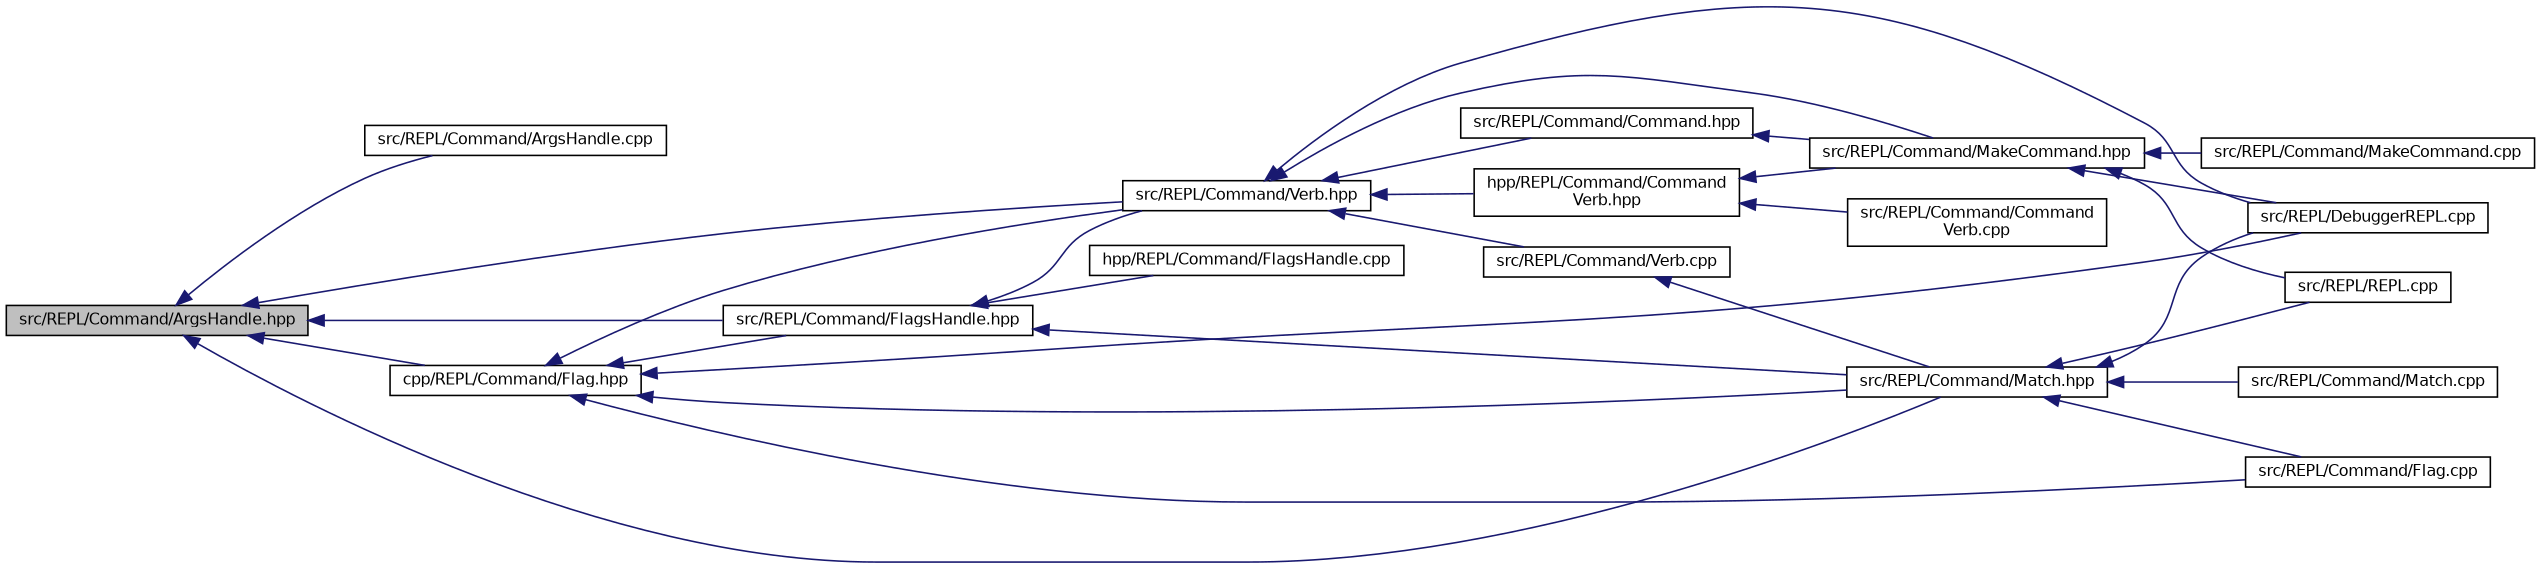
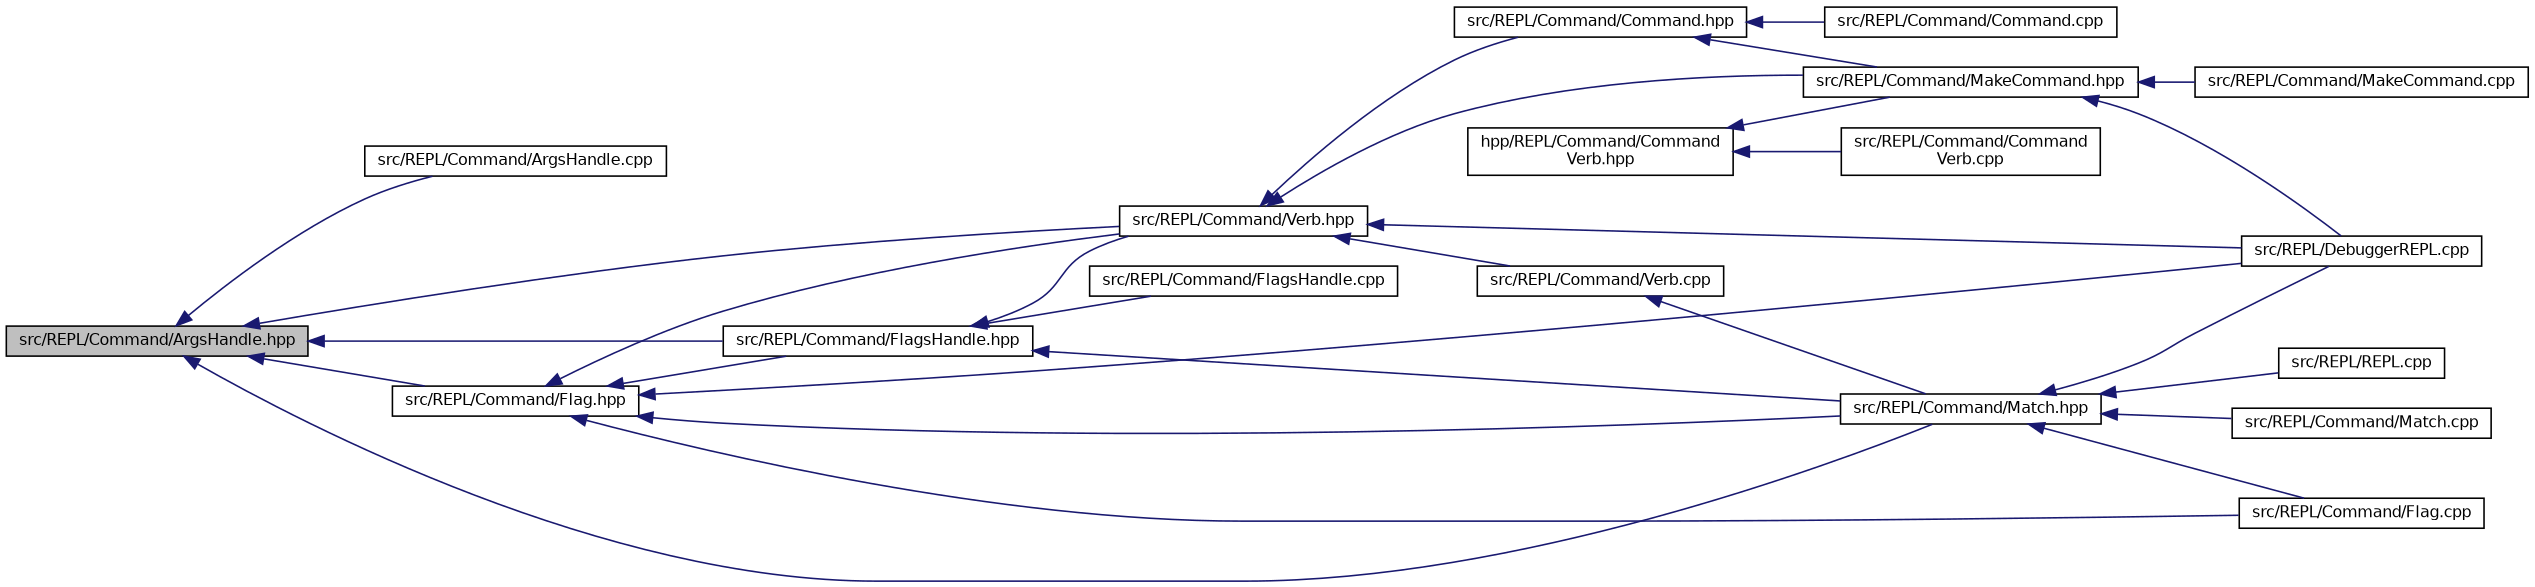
  digraph {
    rankdir=LR
    node [color=black fillcolor=white fontname=Helvetica fontsize=10 shape=record style=filled]
    edge [color=midnightblue dir=back fontname=Helvetica fontsize=10 labelfontname=Helvetica labelfontsize=10 style=solid]
    n1 [fillcolor=grey75 fontcolor=black height=0.2 label="src/REPL/Command/ArgsHandle.hpp" width=0.4]
    n2 [height=0.2 label="src/REPL/Command/ArgsHandle.cpp" width=0.4]
    n3 [height=0.2 label="src/REPL/Command/Verb.hpp" width=0.4]
-   n4 [height=0.2 label="cpp/REPL/Command/Flag.hpp" width=0.4]
+   n4 [height=0.2 label="src/REPL/Command/Flag.hpp" width=0.4]
    n5 [height=0.2 label="src/REPL/Command/FlagsHandle.hpp" width=0.4]
    n6 [height=0.2 label="src/REPL/Command/Match.hpp" width=0.4]
    n7 [height=0.2 label="src/REPL/Command/Command.hpp" width=0.4]
    n8 [height=0.2 label="src/REPL/Command/MakeCommand.hpp" width=0.4]
    n9 [height=0.2 label="src/REPL/DebuggerREPL.cpp" width=0.4]
    n10 [height=0.2 label="hpp/REPL/Command/Command\lVerb.hpp" width=0.4]
    n11 [height=0.2 label="src/REPL/Command/Verb.cpp" width=0.4]
    n12 [height=0.2 label="src/REPL/Command/Flag.cpp" width=0.4]
-   n13 [height=0.2 label="hpp/REPL/Command/FlagsHandle.cpp" width=0.4]
+   n13 [height=0.2 label="src/REPL/Command/FlagsHandle.cpp" width=0.4]
    n14 [height=0.2 label="src/REPL/REPL.cpp" width=0.4]
    n15 [height=0.2 label="src/REPL/Command/Match.cpp" width=0.4]
+   n16 [height=0.2 label="src/REPL/Command/Command.cpp" width=0.4]
    n17 [height=0.2 label="src/REPL/Command/MakeCommand.cpp" width=0.4]
    n18 [height=0.2 label="src/REPL/Command/Command\lVerb.cpp" width=0.4]
    n1 -> n2
    n1 -> n3
    n1 -> n4
    n1 -> n5
    n1 -> n6
    n3 -> n7
    n3 -> n8
    n3 -> n9
-   n3 -> n10
    n3 -> n11
    n4 -> n3
    n4 -> n5
    n4 -> n6
    n4 -> n9
    n4 -> n12
    n5 -> n3
    n5 -> n6
    n5 -> n13
    n6 -> n9
    n6 -> n12
    n6 -> n14
    n6 -> n15
    n7 -> n8
+   n7 -> n16
    n8 -> n9
-   n8 -> n14
    n8 -> n17
    n10 -> n8
    n10 -> n18
    n11 -> n6
  }
